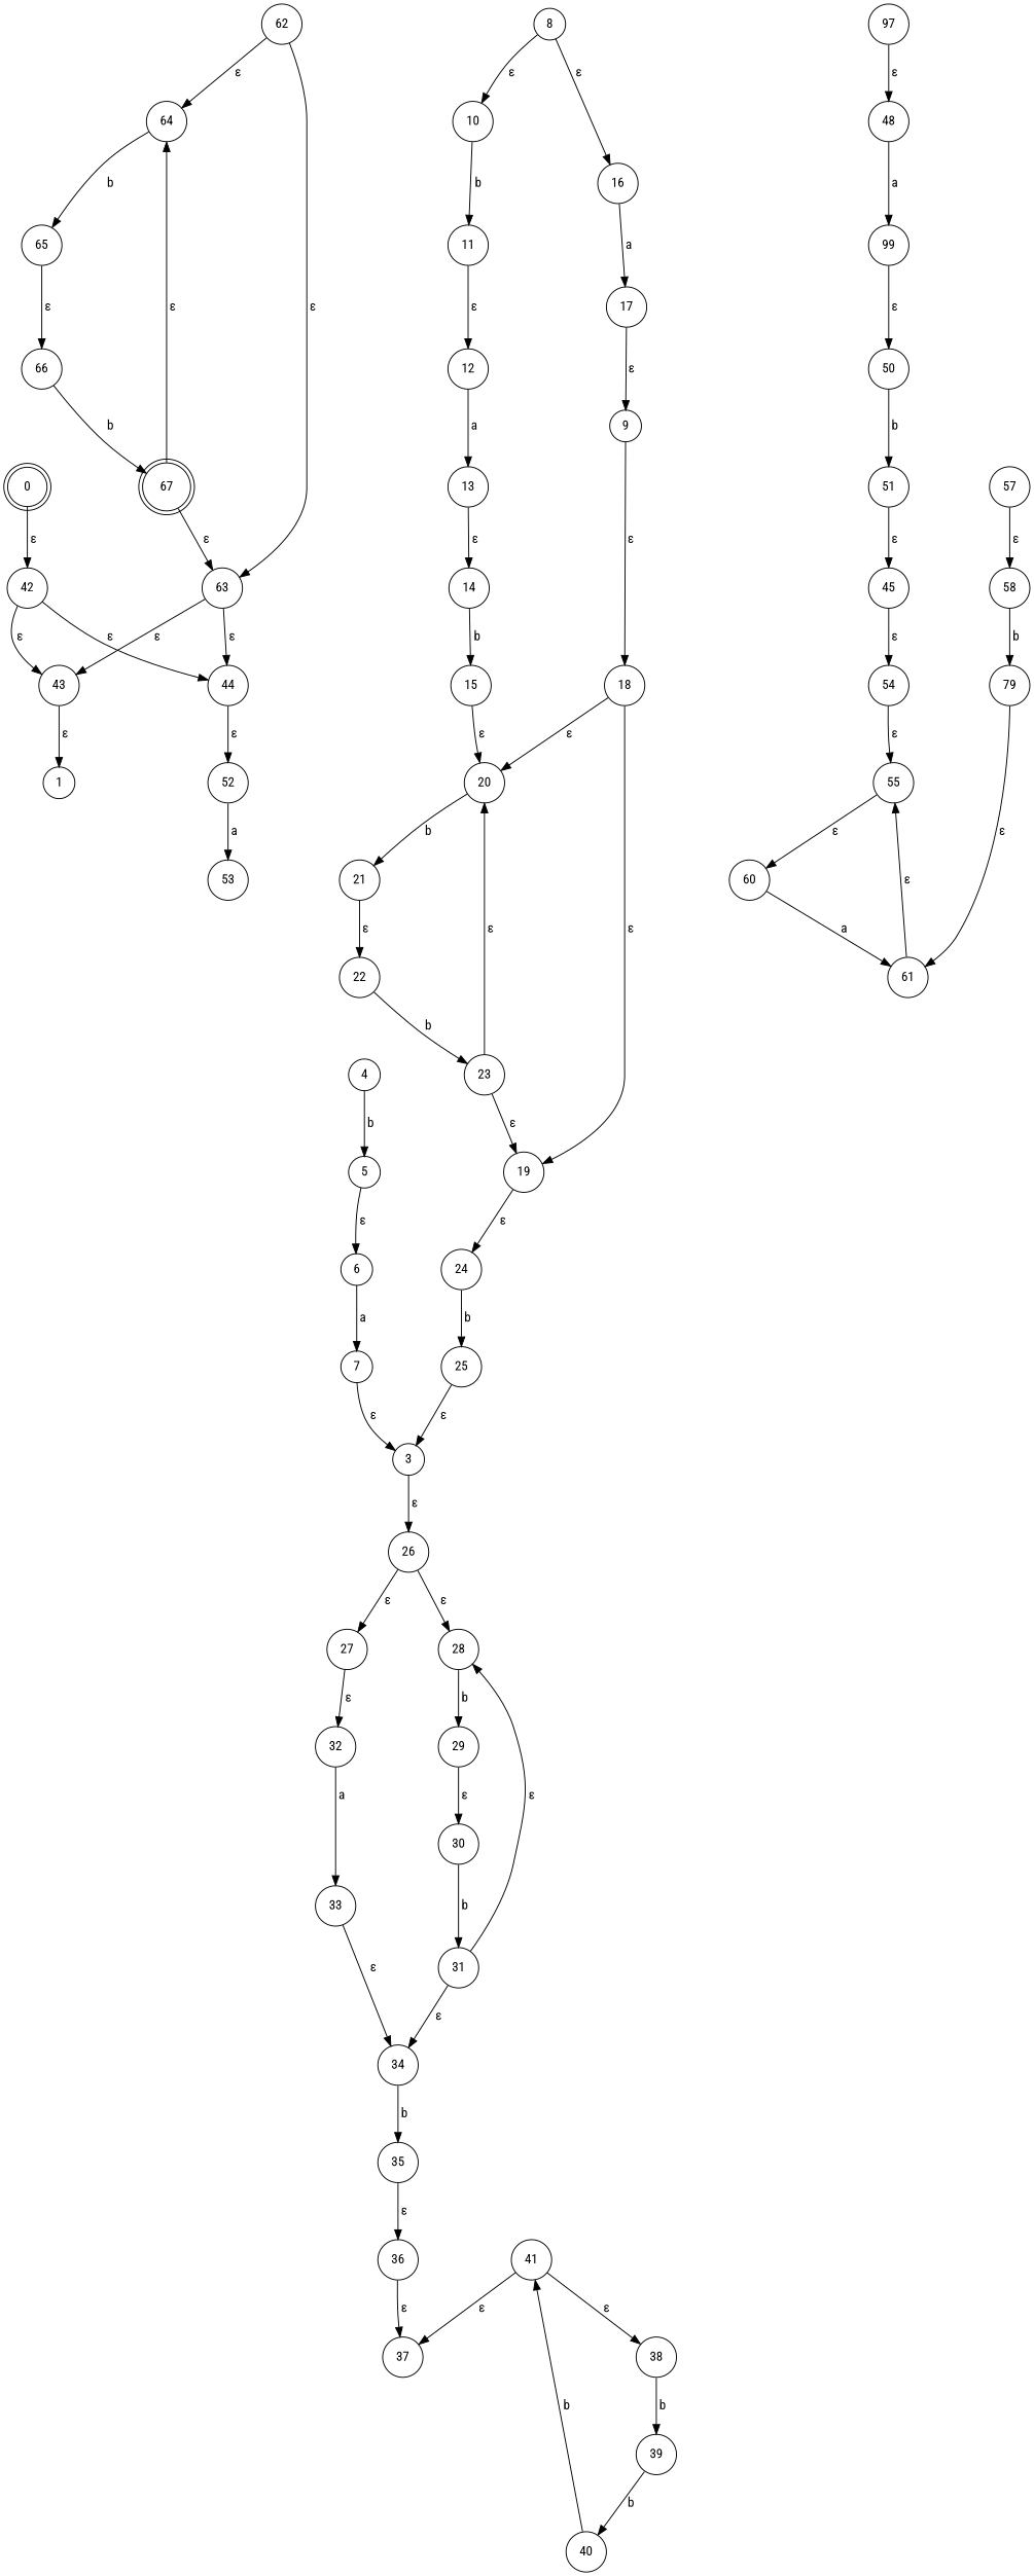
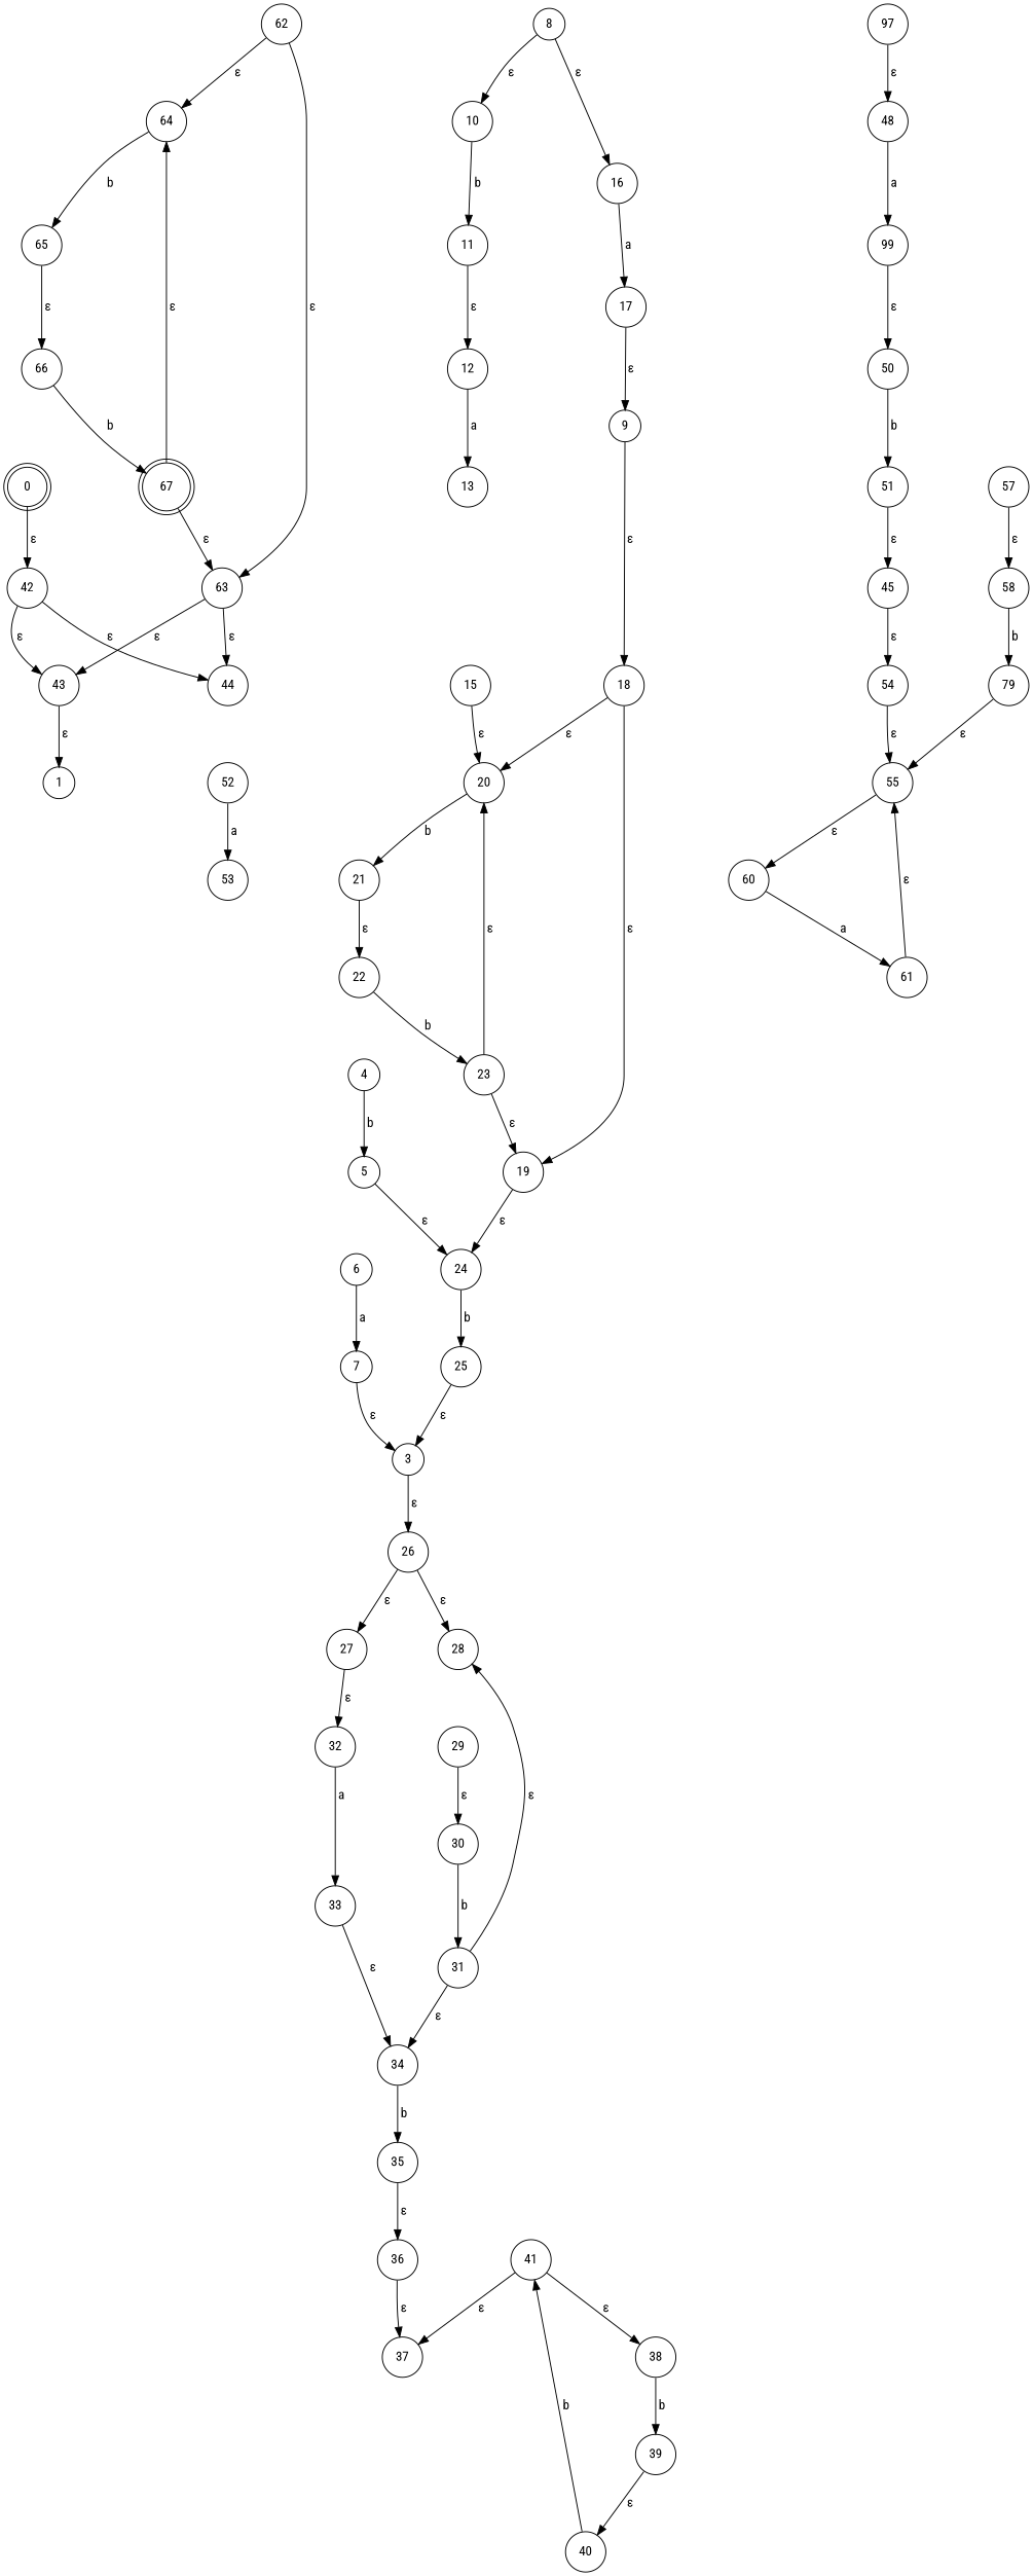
  digraph {
    fontname="Roboto Condensed"
    nodesep=1
    rankdir=TB
    ranksep=0.6
    node [fontname="Roboto Condensed" shape=circle]
    edge [fontname="Roboto Condensed" styel=bold]
    0 [shape=doublecircle width=0.4]
    42 [width=0.4]
    43 [width=0.4]
    44 [width=0.4]
    4 [width=0.4]
    5 [width=0.4]
    8 [width=0.4]
    10 [width=0.4]
    16 [width=0.4]
    1 [width=0.4]
    52 [width=0.4]
    6 [width=0.4]
    11 [width=0.4]
    17 [width=0.4]
    3 [width=0.4]
    26 [width=0.4]
    27 [width=0.4]
    28 [width=0.4]
    32 [width=0.4]
    29 [width=0.4]
    7 [width=0.4]
    12 [width=0.4]
    9 [width=0.4]
    18 [width=0.4]
    19 [width=0.4]
    20 [width=0.4]
    24 [width=0.4]
    21 [width=0.4]
    13 [width=0.4]
-   14 [width=0.4]
    15 [width=0.4]
    25 [width=0.4]
    22 [width=0.4]
    23 [width=0.4]
    33 [width=0.4]
    30 [width=0.4]
    34 [width=0.4]
    31 [width=0.4]
    35 [width=0.4]
    36 [width=0.4]
    37 [width=0.4]
    38 [width=0.4]
    39 [width=0.4]
    40 [width=0.4]
    41 [width=0.4]
    53 [width=0.4]
    n47 [label=97 width=0.4]
    48 [width=0.4]
    45 [width=0.4]
    54 [width=0.4]
    55 [width=0.4]
    60 [width=0.4]
    n53 [label=99 width=0.4]
    50 [width=0.4]
    51 [width=0.4]
    61 [width=0.4]
    57 [width=0.4]
    58 [width=0.4]
    n59 [label=79 width=0.4]
    62 [width=0.4]
    63 [width=0.4]
    64 [width=0.4]
    65 [width=0.4]
    66 [width=0.4]
    67 [shape=doublecircle width=0.4]
    0 -> 42 [label=" ε"]
    42 -> 43 [label=" ε"]
    42 -> 44 [label=" ε"]
    43 -> 1 [label=" ε"]
-   44 -> 52 [label=" ε"]
    4 -> 5 [label=" b"]
-   5 -> 6 [label=" ε"]
+   5 -> 24 [label=" ε"]
    8 -> 10 [label=" ε"]
    8 -> 16 [label=" ε"]
    10 -> 11 [label=" b"]
    16 -> 17 [label=" a"]
    52 -> 53 [label=" a"]
    6 -> 7 [label=" a"]
    11 -> 12 [label=" ε"]
    17 -> 9 [label=" ε"]
    3 -> 26 [label=" ε"]
    26 -> 27 [label=" ε"]
    26 -> 28 [label=" ε"]
    27 -> 32 [label=" ε"]
-   28 -> 29 [label=" b"]
    32 -> 33 [label=" a"]
    29 -> 30 [label=" ε"]
    7 -> 3 [label=" ε"]
    12 -> 13 [label=" a"]
    9 -> 18 [label=" ε"]
    18 -> 19 [label=" ε"]
    18 -> 20 [label=" ε"]
    19 -> 24 [label=" ε"]
    20 -> 21 [label=" b"]
    24 -> 25 [label=" b"]
    21 -> 22 [label=" ε"]
-   13 -> 14 [label=" ε"]
-   14 -> 15 [label=" b"]
    15 -> 20 [label=" ε"]
    25 -> 3 [label=" ε"]
    22 -> 23 [label=" b"]
    23 -> 19 [label=" ε"]
    23 -> 20 [label=" ε"]
    33 -> 34 [label=" ε"]
    30 -> 31 [label=" b"]
    34 -> 35 [label=" b"]
    31 -> 28 [label=" ε"]
    31 -> 34 [label=" ε"]
    35 -> 36 [label=" ε"]
    36 -> 37 [label=" ε"]
    38 -> 39 [label=" b"]
-   39 -> 40 [label=" b"]
+   39 -> 40 [label=" ε"]
    40 -> 41 [label=" b"]
    41 -> 37 [label=" ε"]
    41 -> 38 [label=" ε"]
    n47 -> 48 [label=" ε"]
    48 -> n53 [label=" a"]
    45 -> 54 [label=" ε"]
    54 -> 55 [label=" ε"]
    55 -> 60 [label=" ε"]
    60 -> 61 [label=" a"]
    n53 -> 50 [label=" ε"]
    50 -> 51 [label=" b"]
    51 -> 45 [label=" ε"]
    61 -> 55 [label=" ε"]
    57 -> 58 [label=" ε"]
    58 -> n59 [label=" b"]
-   n59 -> 61 [label=" ε"]
+   n59 -> 55 [label=" ε"]
    62 -> 63 [label=" ε"]
    62 -> 64 [label=" ε"]
    63 -> 43 [label=" ε"]
    63 -> 44 [label=" ε"]
    64 -> 65 [label=" b"]
    65 -> 66 [label=" ε"]
    66 -> 67 [label=" b"]
    67 -> 63 [label=" ε"]
    67 -> 64 [label=" ε"]
  }
